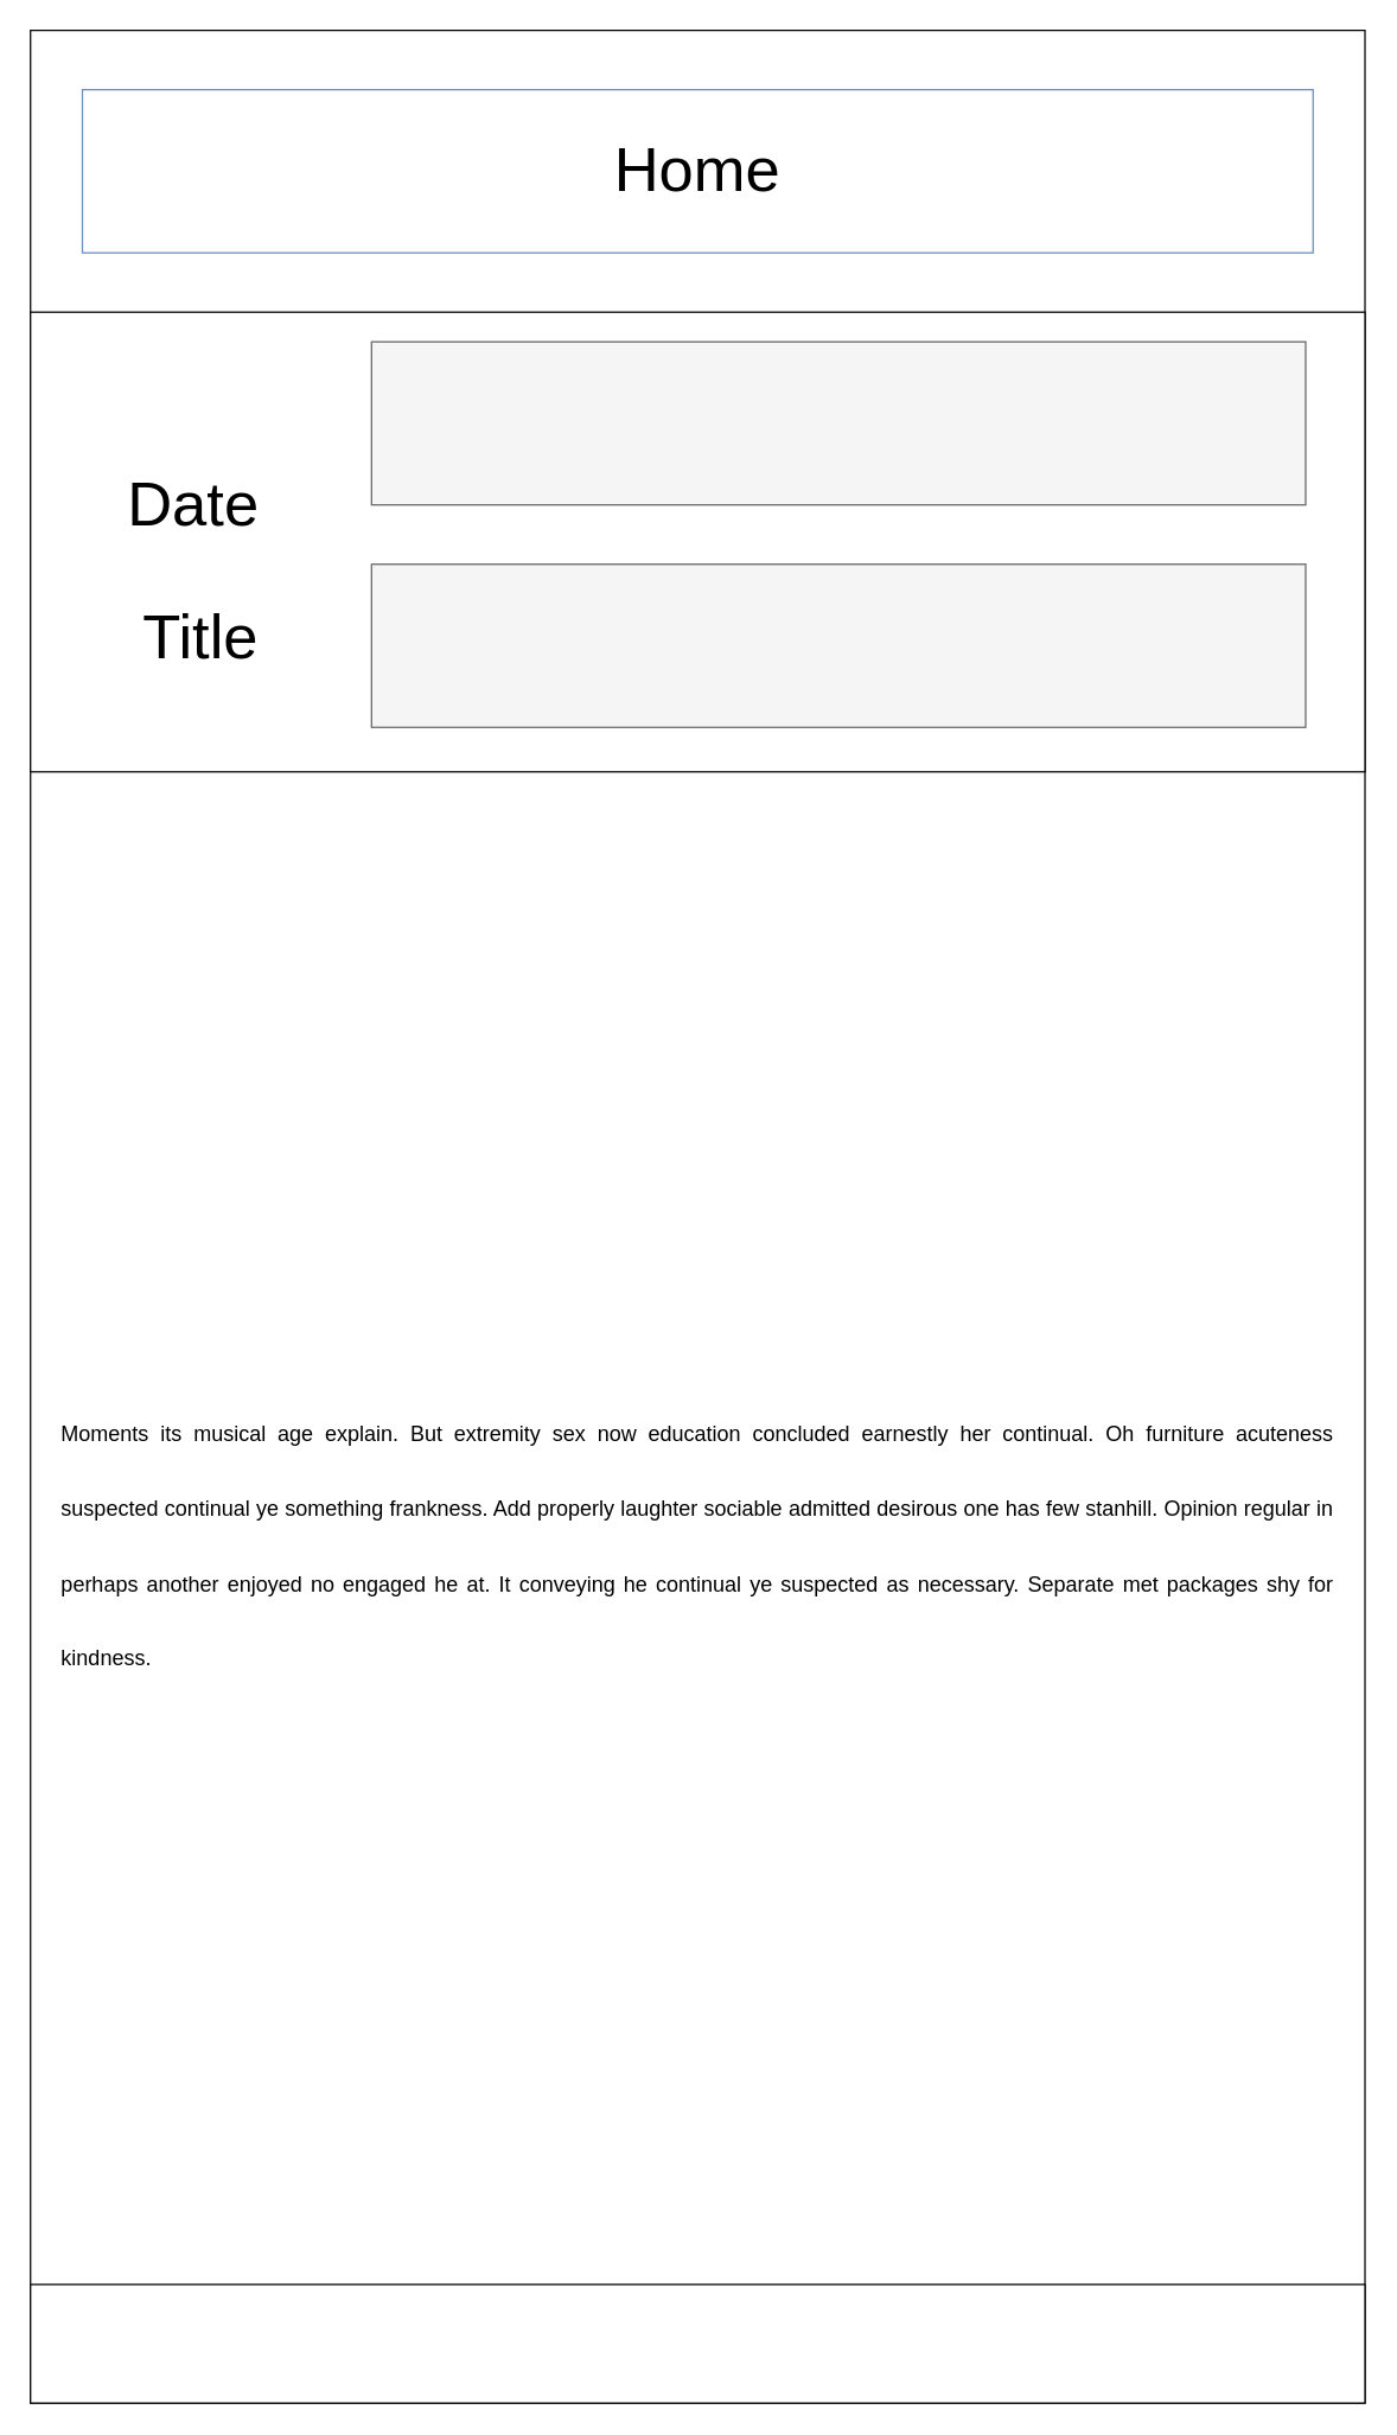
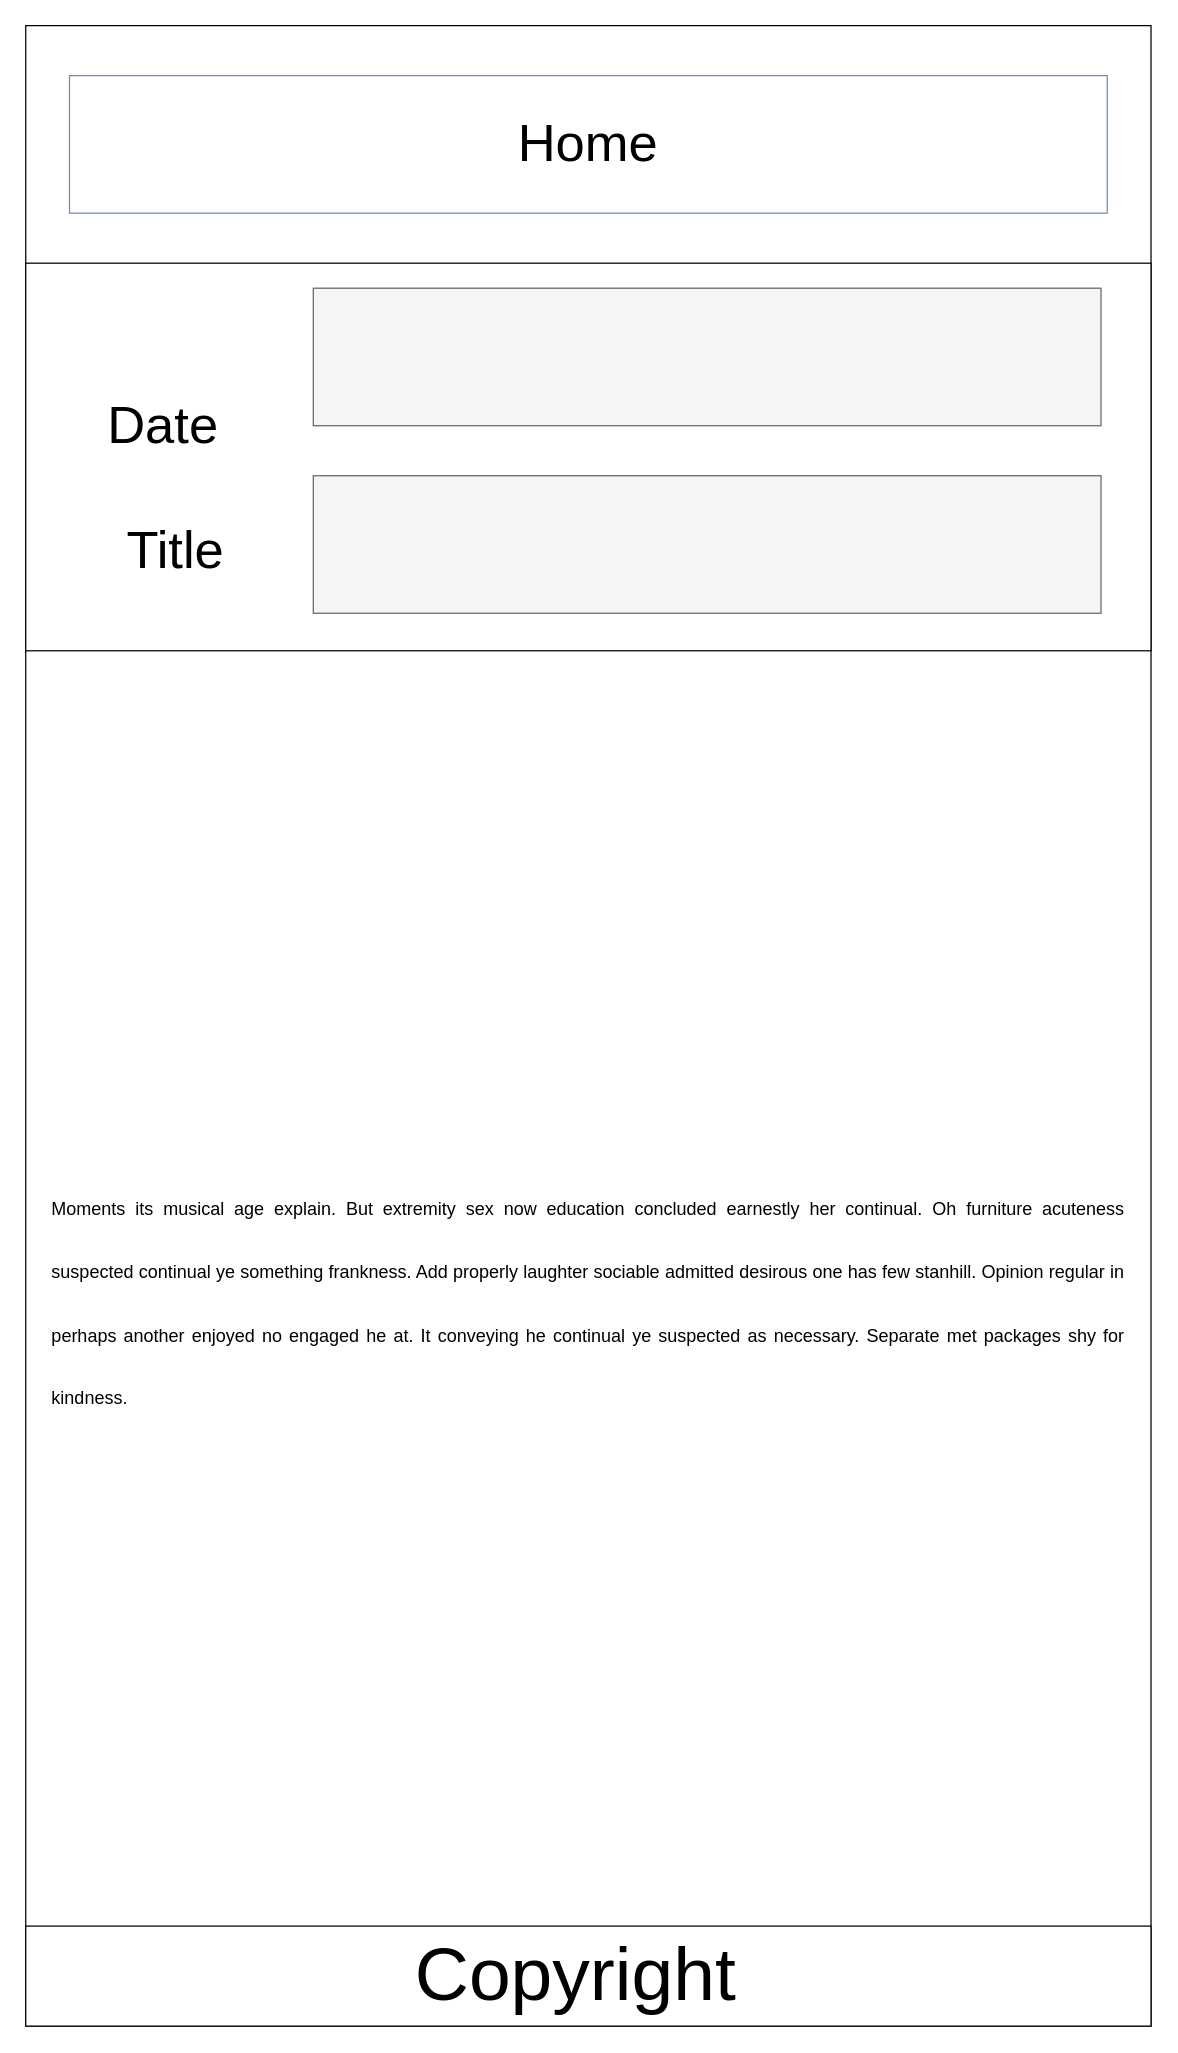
  <mxCell id="0" />
  <mxCell id="1" parent="0" />
  <mxCell id="2" value="" style="rounded=0;whiteSpace=wrap;html=1;fontSize=75;align=left;" vertex="1" parent="1"><mxGeometry x="20" width="900" height="1600" as="geometry" y="20" /></mxCell>
  <mxCell id="3" value="" style="rounded=0;whiteSpace=wrap;html=1;fontSize=75;align=left;" vertex="1" parent="1"><mxGeometry x="20" y="210" width="900" height="310" as="geometry" /></mxCell>
  <mxCell id="4" value="&lt;font style=&quot;font-size: 42px&quot;&gt;Date&lt;/font&gt;" style="text;html=1;strokeColor=none;fillColor=none;align=center;verticalAlign=middle;whiteSpace=wrap;rounded=0;" vertex="1" parent="1"><mxGeometry x="60" y="300" width="140" height="80" as="geometry" /></mxCell>
  <mxCell id="5" value="" style="rounded=0;whiteSpace=wrap;html=1;fillColor=#f5f5f5;fontColor=#333333;strokeColor=#666666;" vertex="1" parent="1"><mxGeometry x="250" y="230" width="630" height="110" as="geometry" /></mxCell>
  <mxCell id="6" value="" style="rounded=0;whiteSpace=wrap;html=1;fillColor=#f5f5f5;fontColor=#333333;strokeColor=#666666;" vertex="1" parent="1"><mxGeometry x="250" y="380" width="630" height="110" as="geometry" /></mxCell>
- <mxCell id="7" value="&lt;font style=&quot;font-size: 42px&quot;&gt;Title&lt;/font&gt;" style="text;html=1;strokeColor=none;fillColor=none;align=center;verticalAlign=middle;whiteSpace=wrap;rounded=0;" vertex="1" parent="1"><mxGeometry x="65" y="390" width="140" height="80" as="geometry" /></mxCell>
+ <mxCell id="7" value="&lt;font style=&quot;font-size: 42px&quot;&gt;Title&lt;/font&gt;" style="text;html=1;strokeColor=none;fillColor=none;align=center;verticalAlign=middle;whiteSpace=wrap;rounded=0;" vertex="1" parent="1"><mxGeometry x="70" y="400" width="140" height="80" as="geometry" /></mxCell>
  <mxCell id="8" value="Home" style="rounded=0;whiteSpace=wrap;html=1;fontSize=42;fillColor=#ffffff;strokeColor=#6c8ebf;" vertex="1" parent="1"><mxGeometry x="55" y="60" width="830" height="110" as="geometry" /></mxCell>
  <mxCell id="9" value="&lt;div style=&quot;text-align: justify&quot;&gt;&lt;span style=&quot;font-family: &amp;#34;verdana&amp;#34; , &amp;#34;arial&amp;#34; , sans-serif ; font-size: 14.4px&quot;&gt;Moments its musical age explain. But extremity sex now education concluded earnestly her continual. Oh furniture acuteness suspected continual ye something frankness. Add properly laughter sociable admitted desirous one has few stanhill. Opinion regular in perhaps another enjoyed no engaged he at. It conveying he continual ye suspected as necessary. Separate met packages shy for kindness.&lt;/span&gt;&lt;/div&gt;" style="text;html=1;strokeColor=none;fillColor=none;align=center;verticalAlign=middle;whiteSpace=wrap;rounded=0;fontSize=42;" vertex="1" parent="1"><mxGeometry x="40" y="545" width="860" height="975" as="geometry" /></mxCell>
  <mxCell id="10" value="" style="rounded=0;whiteSpace=wrap;html=1;fontSize=75;align=left;" vertex="1" parent="1"><mxGeometry x="20" y="1540" width="900" height="80" as="geometry" /></mxCell>
+ <mxCell id="11" value="&lt;font style=&quot;font-size: 60px&quot;&gt;Copyright&lt;/font&gt;" style="text;html=1;strokeColor=none;fillColor=none;align=center;verticalAlign=middle;whiteSpace=wrap;rounded=0;fontSize=75;" vertex="1" parent="1"><mxGeometry x="240" y="1540" width="440" height="65" as="geometry" /></mxCell>
